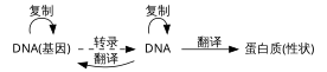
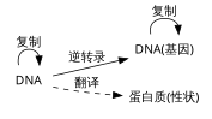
  digraph {
    fontname="Noto Sans"
    rankdir=LR
    node [fontname="Noto Sans" shape=none]
    edge [fontname="Noto Sans" style=solid]
    n1 [label="DNA(基因)"]
    n2 [label=DNA]
    n3 [label="蛋白质(性状)"]
    subgraph sub_1 {
      n1
      n2
      n3
    }
    n1 -> n1 [label="复制"]
-   n1 -> n2 [label="转录" style=dashed]
-   n2 -> n1 [label="翻译"]
+   n2 -> n1 [label="逆转录"]
    n2 -> n2 [label="复制"]
-   n2 -> n3 [label="翻译"]
+   n2 -> n3 [label="翻译" style=dashed]
  }
